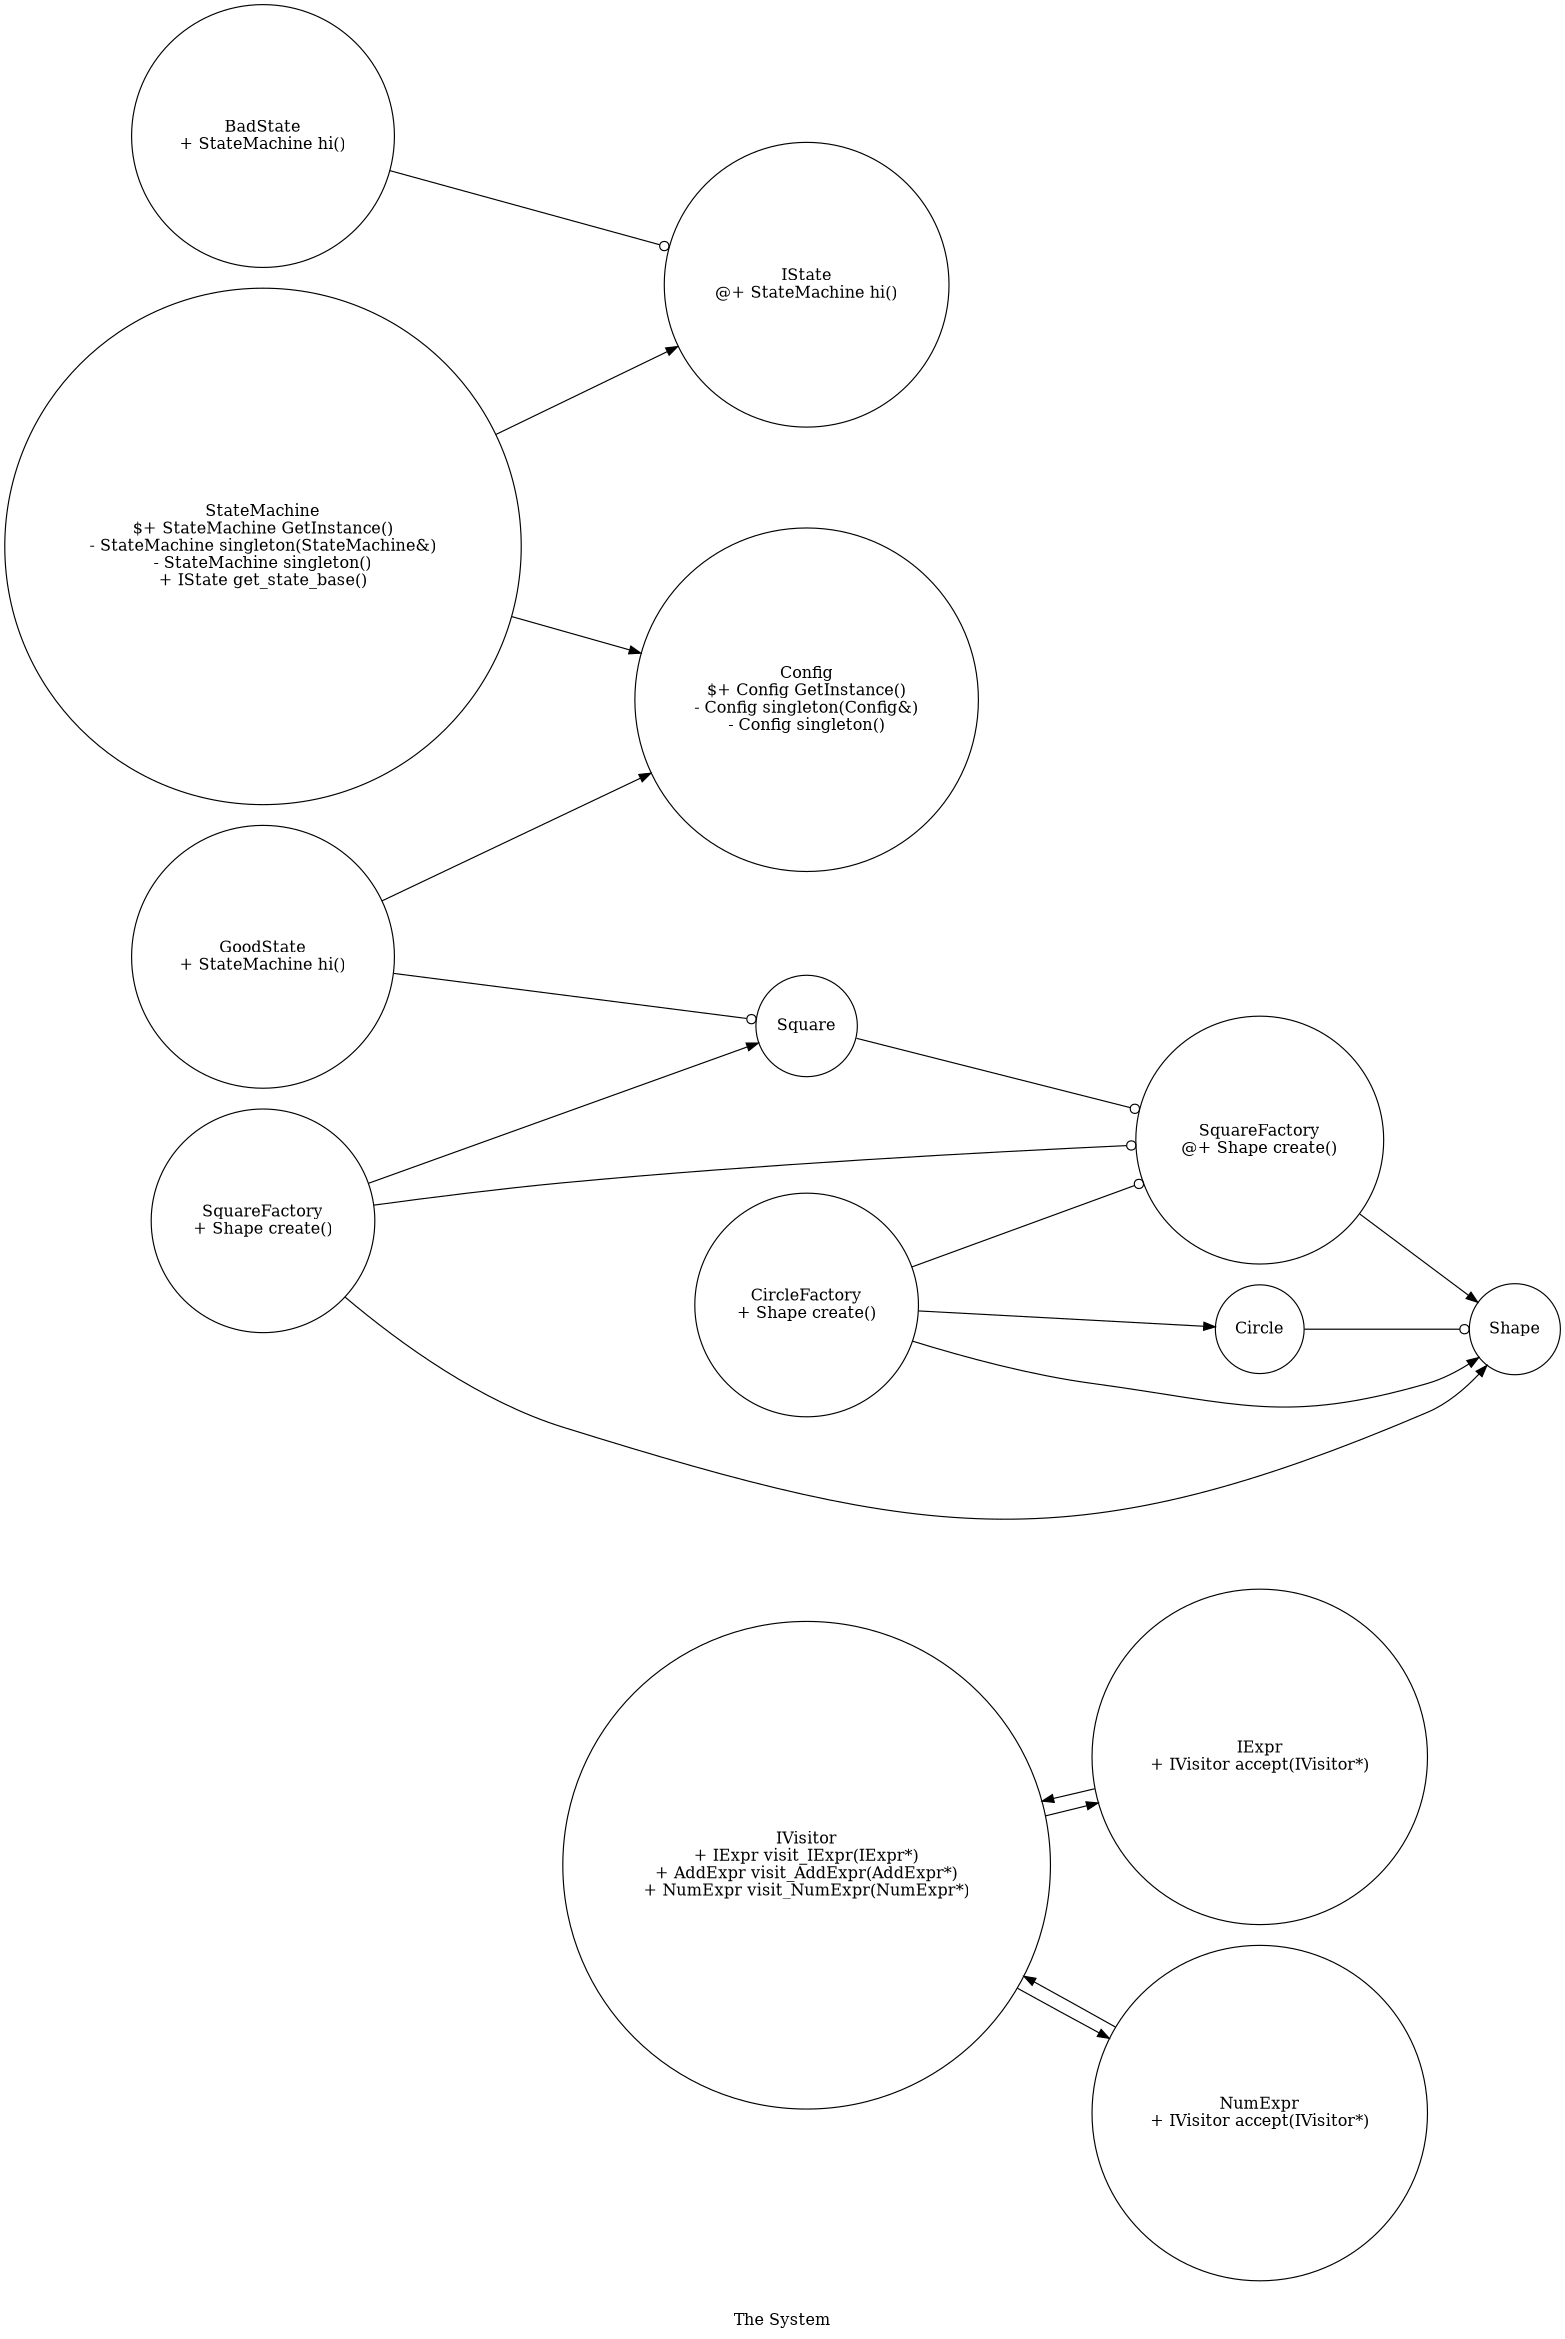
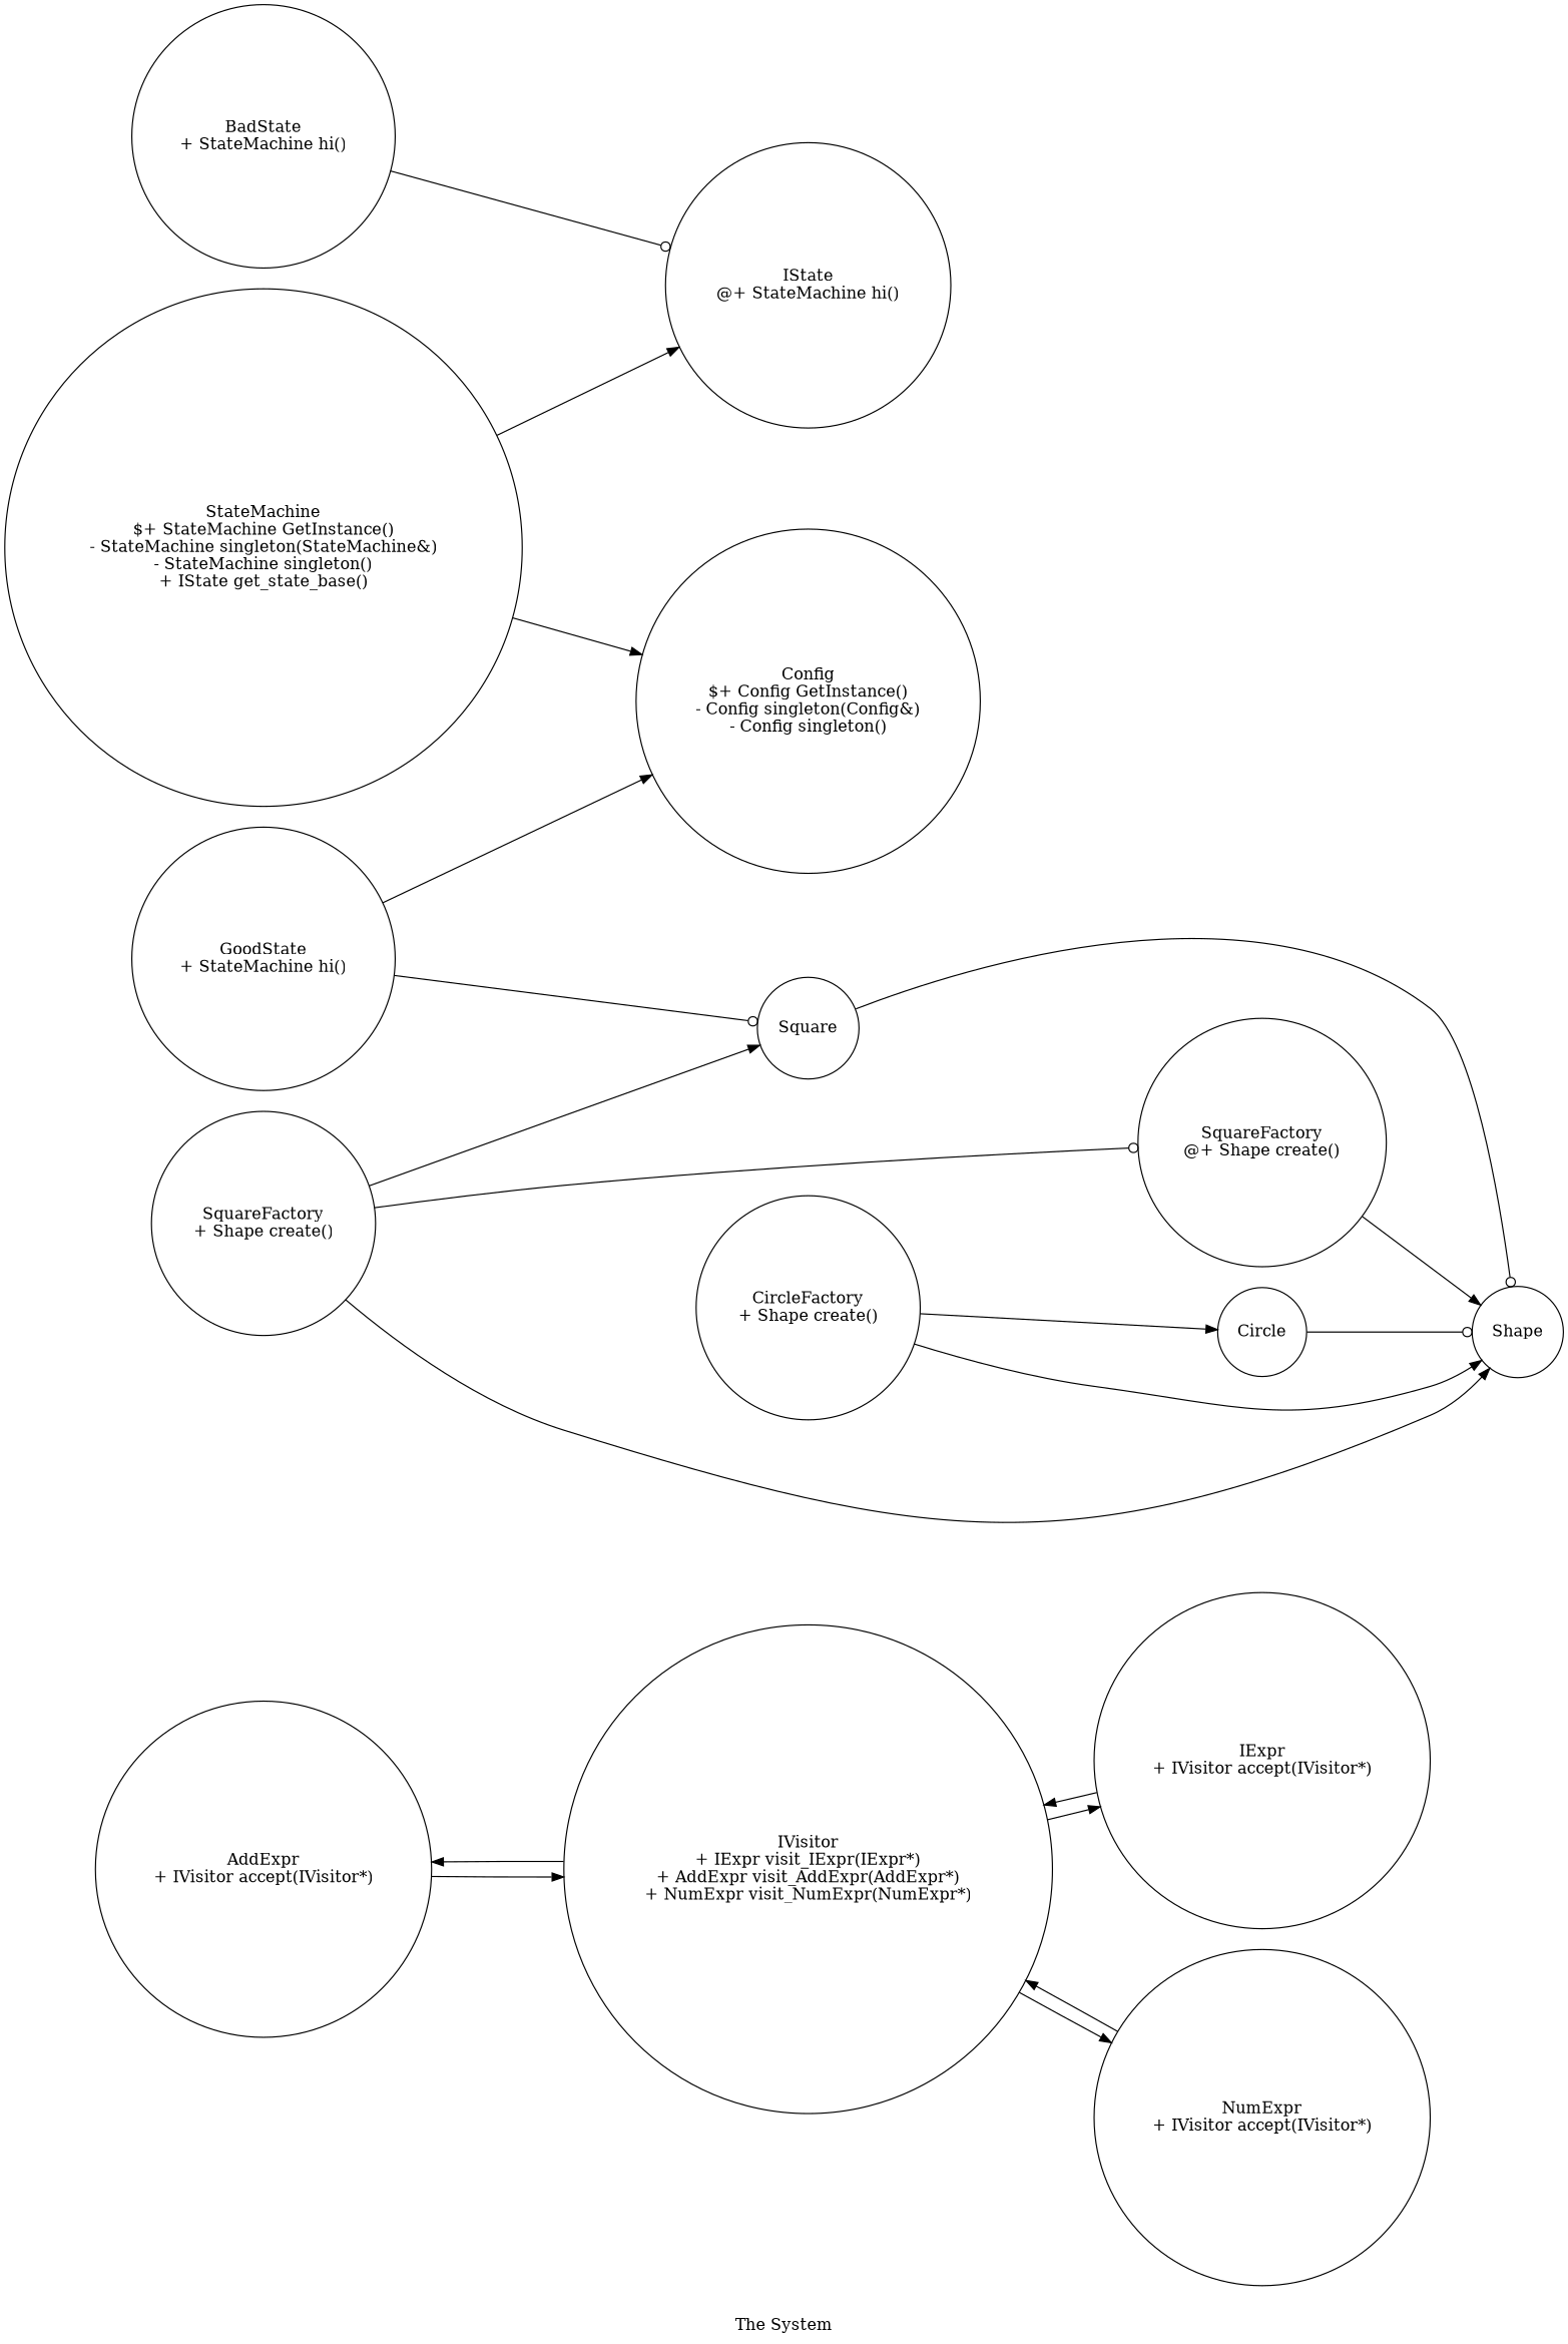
  digraph {
    fillcolor=yellow
    label="The System"
    rankdir=LR
    style=filled
    node [shape=circle]
    edge [arrowhead=normal]
+   n1 [label="AddExpr\n+ IVisitor accept(IVisitor*)"]
    n2 [label="IVisitor\n+ IExpr visit_IExpr(IExpr*)\n+ AddExpr visit_AddExpr(AddExpr*)\n+ NumExpr visit_NumExpr(NumExpr*)"]
    n3 [label="IExpr\n+ IVisitor accept(IVisitor*)"]
    n4 [label="NumExpr\n+ IVisitor accept(IVisitor*)"]
    n5 [label="BadState\n+ StateMachine hi()"]
    n6 [label="IState\n@+ StateMachine hi()"]
    n7 [label=Circle]
    n8 [label=Shape]
    n9 [label="CircleFactory\n+ Shape create()"]
    n10 [label="SquareFactory\n@+ Shape create()"]
    n11 [label="Config\n$+ Config GetInstance()\n- Config singleton(Config&)\n- Config singleton()"]
    n12 [label="GoodState\n+ StateMachine hi()"]
    n13 [label=Square]
    n14 [label="SquareFactory\n+ Shape create()"]
    n15 [label="StateMachine\n$+ StateMachine GetInstance()\n- StateMachine singleton(StateMachine&)\n- StateMachine singleton()\n+ IState get_state_base()"]
+   n1 -> n2
+   n2 -> n1
    n2 -> n3
    n2 -> n4
    n3 -> n2
    n4 -> n2
    n5 -> n6 [arrowhead=odot]
    n7 -> n8 [arrowhead=odot]
    n9 -> n7
    n9 -> n8
-   n9 -> n10 [arrowhead=odot]
    n10 -> n8
    n12 -> n11
    n12 -> n13 [arrowhead=odot]
-   n13 -> n10 [arrowhead=odot]
+   n13 -> n8 [arrowhead=odot]
    n14 -> n8
    n14 -> n10 [arrowhead=odot]
    n14 -> n13
    n15 -> n6
    n15 -> n11
  }
